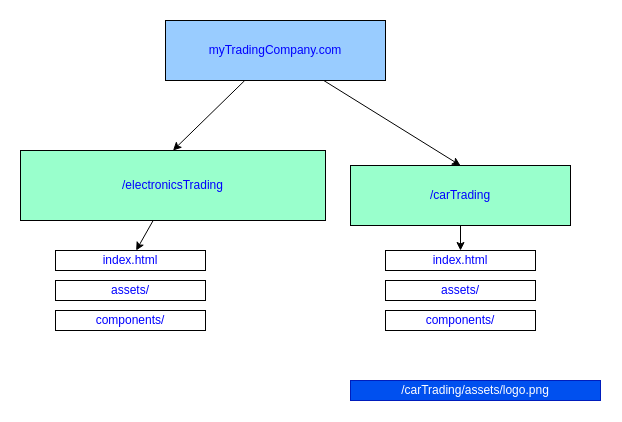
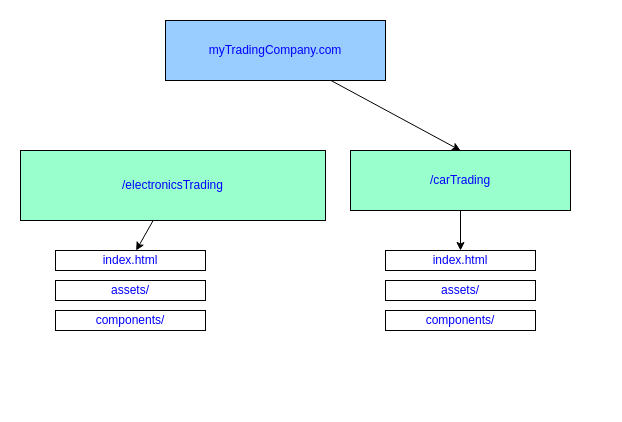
  <mxCell id="0" />
  <mxCell id="1" parent="0" />
- <mxCell id="2" style="edgeStyle=none;html=1;entryX=0.5;entryY=0;entryDx=0;entryDy=0;fontColor=#0000FF;" parent="1" source="4" target="6" edge="1"><mxGeometry relative="1" as="geometry" /></mxCell>
  <mxCell id="3" style="edgeStyle=none;html=1;entryX=0.5;entryY=0;entryDx=0;entryDy=0;fontColor=#0000FF;" parent="1" source="4" target="8" edge="1"><mxGeometry relative="1" as="geometry" /></mxCell>
  <mxCell id="4" value="&lt;font color=&quot;#0000ff&quot;&gt;myTradingCompany.com&lt;/font&gt;" style="rounded=0;whiteSpace=wrap;html=1;fillColor=#99CCFF;" parent="1" vertex="1"><mxGeometry x="165" y="20" width="220" height="60" as="geometry" /></mxCell>
  <mxCell id="5" style="edgeStyle=none;html=1;fontColor=#0000FF;" parent="1" source="6" target="9" edge="1"><mxGeometry relative="1" as="geometry" /></mxCell>
  <mxCell id="6" value="&lt;font color=&quot;#0000ff&quot;&gt;/electronicsTrading&lt;/font&gt;" style="rounded=0;whiteSpace=wrap;html=1;fillColor=#99FFCC;" parent="1" vertex="1"><mxGeometry x="20" y="150" width="305" height="70" as="geometry" /></mxCell>
  <mxCell id="7" style="edgeStyle=none;html=1;entryX=0.5;entryY=0;entryDx=0;entryDy=0;fontColor=#0000FF;" parent="1" source="8" target="12" edge="1"><mxGeometry relative="1" as="geometry" /></mxCell>
- <mxCell id="8" value="&lt;font color=&quot;#0000ff&quot;&gt;/carTrading&lt;/font&gt;" style="rounded=0;whiteSpace=wrap;html=1;fillColor=#99FFCC;" parent="1" vertex="1"><mxGeometry x="350" y="165" width="220" height="60" as="geometry" /></mxCell>
+ <mxCell id="8" value="&lt;font color=&quot;#0000ff&quot;&gt;/carTrading&lt;/font&gt;" style="rounded=0;whiteSpace=wrap;html=1;fillColor=#99FFCC;" parent="1" vertex="1"><mxGeometry x="350" y="150" width="220" height="60" as="geometry" /></mxCell>
  <mxCell id="9" value="&lt;font color=&quot;#0000ff&quot;&gt;index.html&lt;/font&gt;" style="rounded=0;whiteSpace=wrap;html=1;fillColor=#FFFFFF;" parent="1" vertex="1"><mxGeometry x="55" y="250" width="150" height="20" as="geometry" /></mxCell>
  <mxCell id="10" value="&lt;font color=&quot;#0000ff&quot;&gt;assets/&lt;/font&gt;" style="rounded=0;whiteSpace=wrap;html=1;fillColor=#FFFFFF;" parent="1" vertex="1"><mxGeometry x="55" y="280" width="150" height="20" as="geometry" /></mxCell>
  <mxCell id="11" value="&lt;font color=&quot;#0000ff&quot;&gt;components/&lt;/font&gt;" style="rounded=0;whiteSpace=wrap;html=1;fillColor=#FFFFFF;" parent="1" vertex="1"><mxGeometry x="55" y="310" width="150" height="20" as="geometry" /></mxCell>
  <mxCell id="12" value="&lt;font color=&quot;#0000ff&quot;&gt;index.html&lt;/font&gt;" style="rounded=0;whiteSpace=wrap;html=1;fillColor=#FFFFFF;" parent="1" vertex="1"><mxGeometry x="385" y="250" width="150" height="20" as="geometry" /></mxCell>
  <mxCell id="13" value="&lt;font color=&quot;#0000ff&quot;&gt;assets/&lt;/font&gt;" style="rounded=0;whiteSpace=wrap;html=1;fillColor=#FFFFFF;" parent="1" vertex="1"><mxGeometry x="385" y="280" width="150" height="20" as="geometry" /></mxCell>
  <mxCell id="14" value="&lt;font color=&quot;#0000ff&quot;&gt;components/&lt;/font&gt;" style="rounded=0;whiteSpace=wrap;html=1;fillColor=#FFFFFF;" parent="1" vertex="1"><mxGeometry x="385" y="310" width="150" height="20" as="geometry" /></mxCell>
- <mxCell id="15" value="&lt;font&gt;/carTrading/assets/logo.png&lt;br&gt;&lt;/font&gt;" style="rounded=0;whiteSpace=wrap;html=1;fillColor=#0050ef;fontColor=#FFFFFF;strokeColor=#001DBC;" parent="1" vertex="1"><mxGeometry x="350" y="380" width="250" height="20" as="geometry" /></mxCell>
